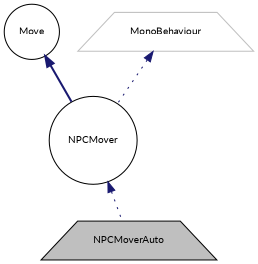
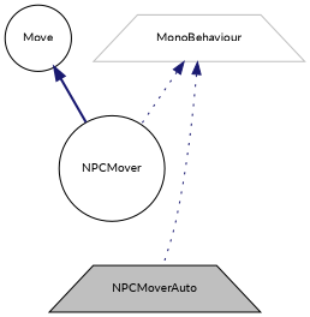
  digraph {
    fontname=Lato
    node [color=black fillcolor=white fontname=Lato fontsize=10 shape=trapezium style=filled]
    edge [color=midnightblue dir=back fontname=Lato fontsize=10 labelfontname=Helvetica labelfontsize=10 style=dotted]
    n1 [fillcolor=grey75 fontcolor=black height=0.2 label=NPCMoverAuto width=0.4]
    n2 [height=0.2 label=NPCMover shape=circle width=0.4]
    n3 [height=0.2 label=Move shape=circle width=0.4]
    n4 [color=grey75 height=0.2 label=MonoBehaviour width=0.4]
-   n2 -> n1
+   n4 -> n1
    n3 -> n2 [style=bold]
    n4 -> n2
  }
